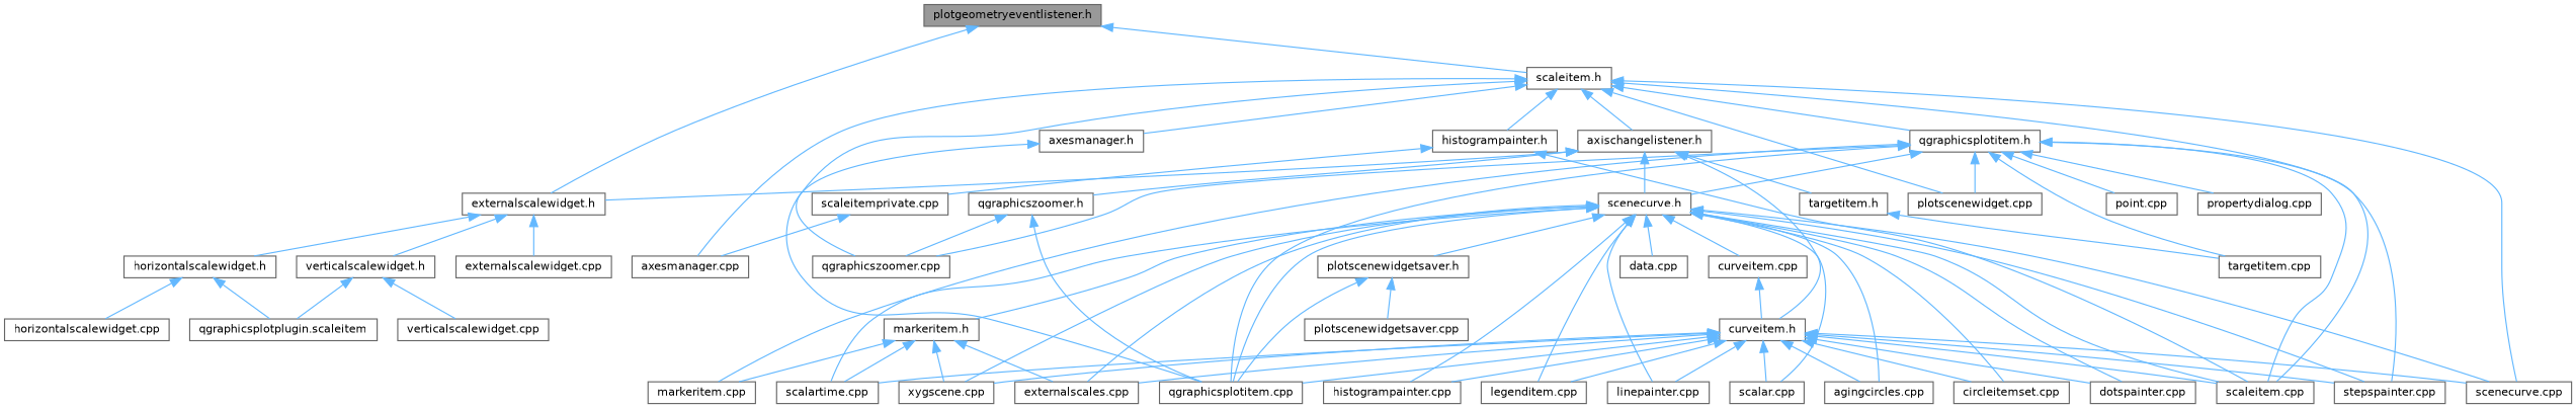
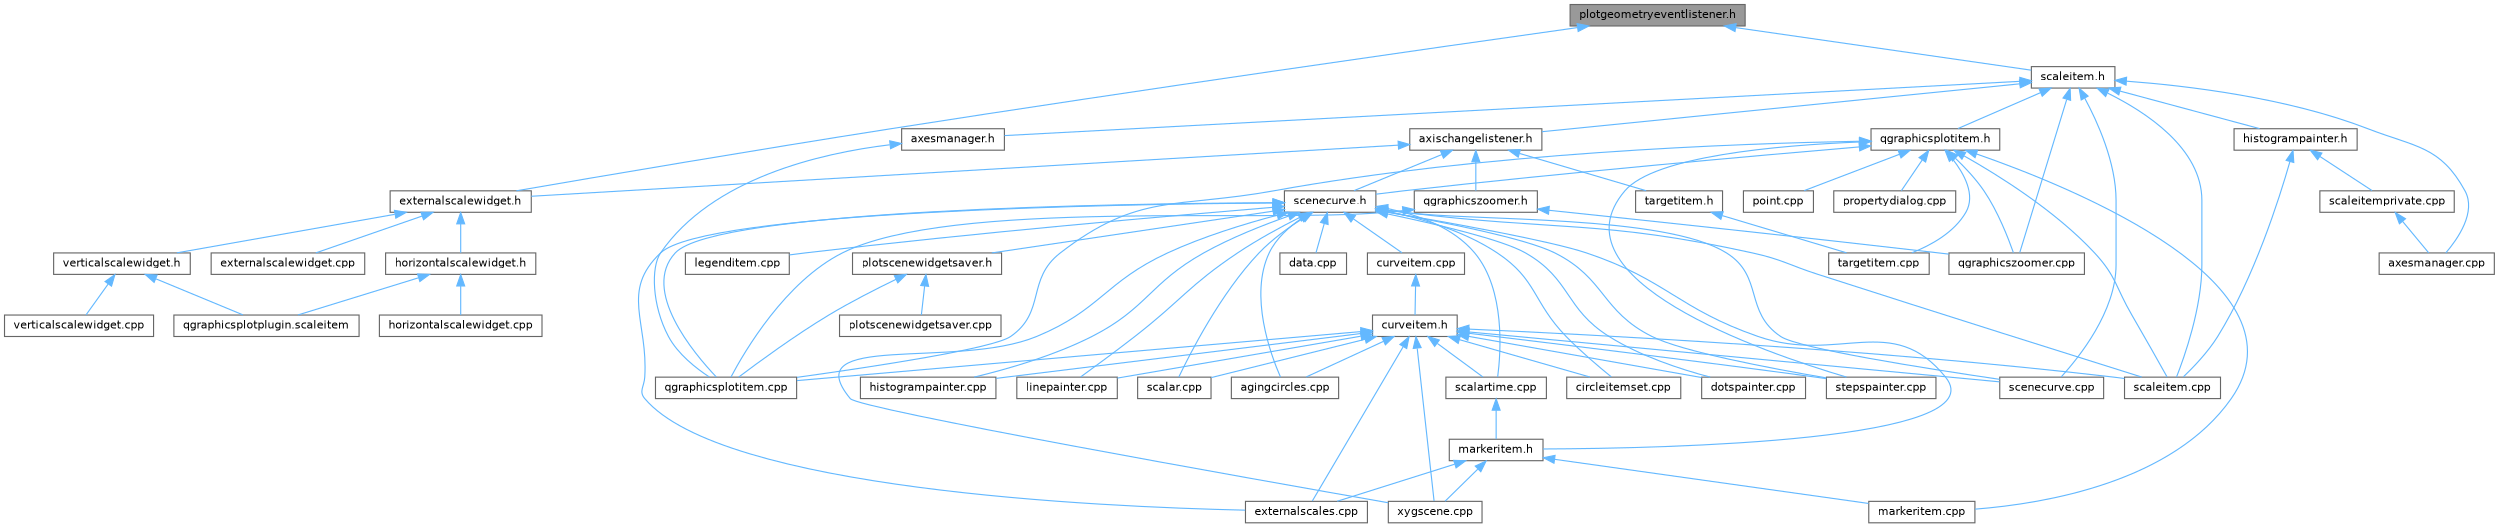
  digraph {
    node [color=grey40 fillcolor=white fontname=Helvetica fontsize=10 shape=box style=filled]
    edge [color=steelblue1 dir=back fontname=Helvetica fontsize=10 labelfontname=Helvetica labelfontsize=10 style=solid]
    n1 [color=gray40 fillcolor=grey60 fontcolor=black height=0.2 label="plotgeometryeventlistener.h" width=0.4]
    n2 [height=0.2 label="externalscalewidget.h" width=0.4]
    n3 [height=0.2 label="scaleitem.h" width=0.4]
    n4 [height=0.2 label="externalscalewidget.cpp" width=0.4]
    n5 [height=0.2 label="horizontalscalewidget.h" width=0.4]
    n6 [height=0.2 label="verticalscalewidget.h" width=0.4]
    n7 [height=0.2 label="axesmanager.cpp" width=0.4]
    n8 [height=0.2 label="axesmanager.h" width=0.4]
    n9 [height=0.2 label="axischangelistener.h" width=0.4]
    n10 [height=0.2 label="scaleitem.cpp" width=0.4]
    n11 [height=0.2 label="scenecurve.cpp" width=0.4]
    n12 [height=0.2 label="qgraphicszoomer.cpp" width=0.4]
-   n13 [height=0.2 label="plotscenewidget.cpp" width=0.4]
    n14 [height=0.2 label="qgraphicsplotitem.h" width=0.4]
    n15 [height=0.2 label="histogrampainter.h" width=0.4]
    n16 [height=0.2 label="horizontalscalewidget.cpp" width=0.4]
    n17 [height=0.2 label="qgraphicsplotplugin.scaleitem" width=0.4]
    n18 [height=0.2 label="verticalscalewidget.cpp" width=0.4]
    n19 [height=0.2 label="qgraphicsplotitem.cpp" width=0.4]
    n20 [height=0.2 label="curveitem.h" width=0.4]
    n21 [height=0.2 label="qgraphicszoomer.h" width=0.4]
    n22 [height=0.2 label="scenecurve.h" width=0.4]
    n23 [height=0.2 label="targetitem.h" width=0.4]
    n24 [height=0.2 label="stepspainter.cpp" width=0.4]
    n25 [height=0.2 label="markeritem.cpp" width=0.4]
    n26 [height=0.2 label="targetitem.cpp" width=0.4]
    n27 [height=0.2 label="point.cpp" width=0.4]
    n28 [height=0.2 label="propertydialog.cpp" width=0.4]
    n29 [height=0.2 label="scaleitemprivate.cpp" width=0.4]
    n30 [height=0.2 label="agingcircles.cpp" width=0.4]
    n31 [height=0.2 label="circleitemset.cpp" width=0.4]
    n32 [height=0.2 label="dotspainter.cpp" width=0.4]
    n33 [height=0.2 label="externalscales.cpp" width=0.4]
    n34 [height=0.2 label="histogrampainter.cpp" width=0.4]
    n35 [height=0.2 label="legenditem.cpp" width=0.4]
    n36 [height=0.2 label="linepainter.cpp" width=0.4]
    n37 [height=0.2 label="scalar.cpp" width=0.4]
    n38 [height=0.2 label="scalartime.cpp" width=0.4]
    n39 [height=0.2 label="xygscene.cpp" width=0.4]
    n40 [height=0.2 label="curveitem.cpp" width=0.4]
    n41 [height=0.2 label="data.cpp" width=0.4]
    n42 [height=0.2 label="markeritem.h" width=0.4]
    n43 [height=0.2 label="plotscenewidgetsaver.h" width=0.4]
    n44 [height=0.2 label="plotscenewidgetsaver.cpp" width=0.4]
    n1 -> n2
    n1 -> n3
    n2 -> n4
    n2 -> n5
    n2 -> n6
    n3 -> n7
    n3 -> n8
    n3 -> n9
    n3 -> n10
    n3 -> n11
    n3 -> n12
-   n3 -> n13
    n3 -> n14
    n3 -> n15
    n5 -> n16
    n5 -> n17
    n6 -> n17
    n6 -> n18
    n8 -> n19
    n9 -> n2
-   n9 -> n20
    n9 -> n21
    n9 -> n22
    n9 -> n23
    n14 -> n10
    n14 -> n12
-   n14 -> n13
    n14 -> n19
    n14 -> n22
    n14 -> n24
    n14 -> n25
    n14 -> n26
    n14 -> n27
    n14 -> n28
    n15 -> n10
    n15 -> n29
    n20 -> n10
    n20 -> n11
    n20 -> n19
    n20 -> n24
    n20 -> n30
    n20 -> n31
    n20 -> n32
    n20 -> n33
    n20 -> n34
-   n20 -> n35
    n20 -> n36
    n20 -> n37
    n20 -> n38
    n20 -> n39
    n21 -> n12
    n21 -> n19
    n22 -> n10
    n22 -> n11
    n22 -> n19
    n22 -> n24
    n22 -> n30
    n22 -> n31
    n22 -> n32
    n22 -> n33
    n22 -> n34
    n22 -> n35
    n22 -> n36
    n22 -> n37
    n22 -> n38
    n22 -> n39
    n22 -> n40
    n22 -> n41
    n22 -> n42
    n22 -> n43
    n23 -> n26
    n29 -> n7
    n40 -> n20
    n42 -> n25
    n42 -> n33
-   n42 -> n38
+   n38 -> n42
    n42 -> n39
    n43 -> n19
    n43 -> n44
  }
